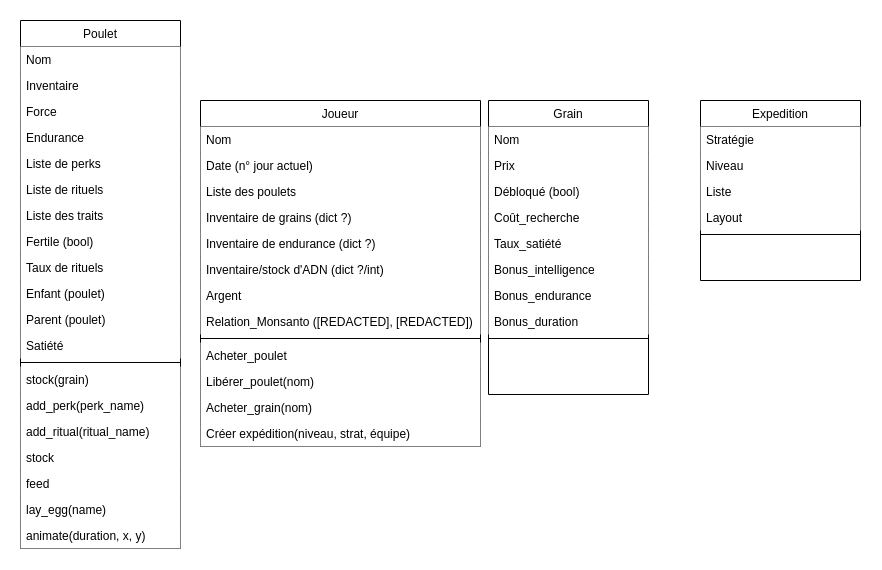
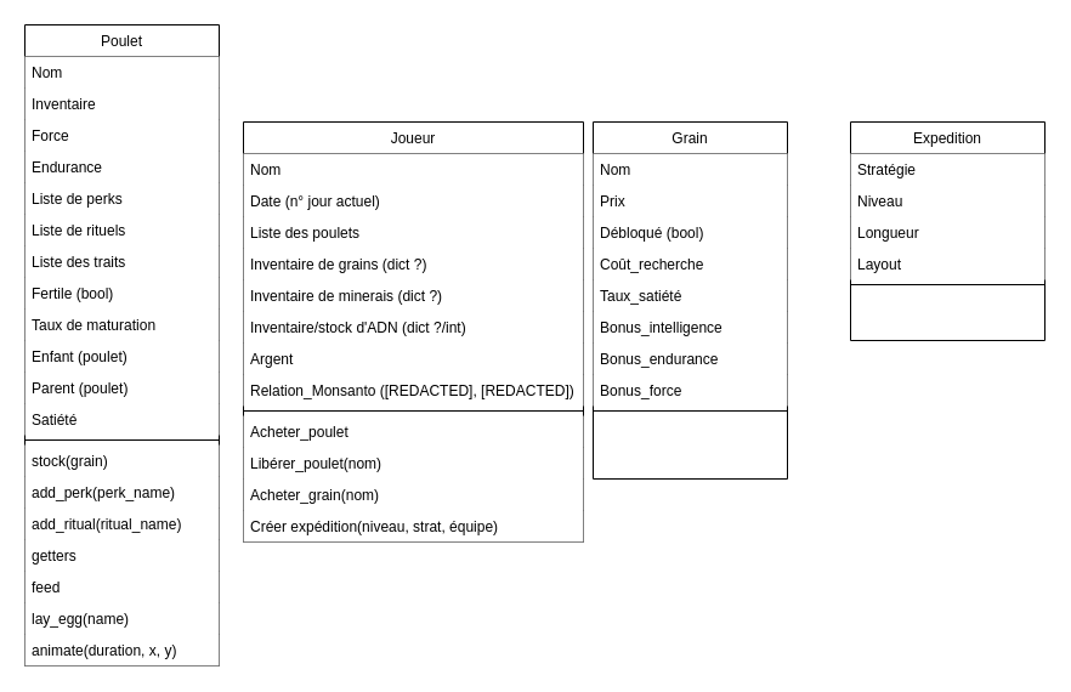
  <mxCell id="0" />
  <mxCell id="1" parent="0" />
  <mxCell id="2" value="Poulet" style="swimlane;fontStyle=0;align=center;verticalAlign=top;childLayout=stackLayout;horizontal=1;startSize=26;horizontalStack=0;resizeParent=1;resizeLast=0;collapsible=1;marginBottom=0;rounded=0;shadow=0;strokeWidth=1;labelBackgroundColor=#FFFFFF;" parent="1" vertex="1"><mxGeometry x="20" y="20" width="160" height="528" as="geometry"><mxRectangle x="230" y="140" width="160" height="26" as="alternateBounds" /></mxGeometry></mxCell>
  <mxCell id="3" value="Nom" style="text;align=left;verticalAlign=top;spacingLeft=4;spacingRight=4;overflow=hidden;rotatable=0;points=[[0,0.5],[1,0.5]];portConstraint=eastwest;labelBackgroundColor=#FFFFFF;fillColor=default;" parent="2" vertex="1"><mxGeometry y="26" width="160" height="26" as="geometry" /></mxCell>
  <mxCell id="4" value="Inventaire" style="text;align=left;verticalAlign=top;spacingLeft=4;spacingRight=4;overflow=hidden;rotatable=0;points=[[0,0.5],[1,0.5]];portConstraint=eastwest;rounded=0;shadow=0;html=0;labelBackgroundColor=#FFFFFF;fillColor=default;" parent="2" vertex="1"><mxGeometry y="52" width="160" height="26" as="geometry" /></mxCell>
  <mxCell id="5" value="Force" style="text;align=left;verticalAlign=top;spacingLeft=4;spacingRight=4;overflow=hidden;rotatable=0;points=[[0,0.5],[1,0.5]];portConstraint=eastwest;rounded=0;shadow=0;html=0;labelBackgroundColor=#FFFFFF;fillColor=default;" parent="2" vertex="1"><mxGeometry y="78" width="160" height="26" as="geometry" /></mxCell>
  <mxCell id="6" value="Endurance" style="text;align=left;verticalAlign=top;spacingLeft=4;spacingRight=4;overflow=hidden;rotatable=0;points=[[0,0.5],[1,0.5]];portConstraint=eastwest;rounded=0;shadow=0;html=0;labelBackgroundColor=#FFFFFF;fillColor=default;" vertex="1" parent="2"><mxGeometry y="104" width="160" height="26" as="geometry" /></mxCell>
  <mxCell id="7" value="Liste de perks" style="text;align=left;verticalAlign=top;spacingLeft=4;spacingRight=4;overflow=hidden;rotatable=0;points=[[0,0.5],[1,0.5]];portConstraint=eastwest;rounded=0;shadow=0;html=0;labelBackgroundColor=#FFFFFF;fillColor=default;" vertex="1" parent="2"><mxGeometry y="130" width="160" height="26" as="geometry" /></mxCell>
  <mxCell id="8" value="Liste de rituels" style="text;align=left;verticalAlign=top;spacingLeft=4;spacingRight=4;overflow=hidden;rotatable=0;points=[[0,0.5],[1,0.5]];portConstraint=eastwest;rounded=0;shadow=0;html=0;labelBackgroundColor=#FFFFFF;fillColor=default;" vertex="1" parent="2"><mxGeometry y="156" width="160" height="26" as="geometry" /></mxCell>
  <mxCell id="9" value="Liste des traits" style="text;align=left;verticalAlign=top;spacingLeft=4;spacingRight=4;overflow=hidden;rotatable=0;points=[[0,0.5],[1,0.5]];portConstraint=eastwest;rounded=0;shadow=0;html=0;labelBackgroundColor=#FFFFFF;fillColor=default;" vertex="1" parent="2"><mxGeometry y="182" width="160" height="26" as="geometry" /></mxCell>
  <mxCell id="10" value="Fertile (bool)" style="text;align=left;verticalAlign=top;spacingLeft=4;spacingRight=4;overflow=hidden;rotatable=0;points=[[0,0.5],[1,0.5]];portConstraint=eastwest;rounded=0;shadow=0;html=0;labelBackgroundColor=#FFFFFF;fillColor=default;" vertex="1" parent="2"><mxGeometry y="208" width="160" height="26" as="geometry" /></mxCell>
- <mxCell id="11" value="Taux de rituels" style="text;align=left;verticalAlign=top;spacingLeft=4;spacingRight=4;overflow=hidden;rotatable=0;points=[[0,0.5],[1,0.5]];portConstraint=eastwest;rounded=0;shadow=0;html=0;labelBackgroundColor=#FFFFFF;fillColor=default;" vertex="1" parent="2"><mxGeometry y="234" width="160" height="26" as="geometry" /></mxCell>
+ <mxCell id="11" value="Taux de maturation" style="text;align=left;verticalAlign=top;spacingLeft=4;spacingRight=4;overflow=hidden;rotatable=0;points=[[0,0.5],[1,0.5]];portConstraint=eastwest;rounded=0;shadow=0;html=0;labelBackgroundColor=#FFFFFF;fillColor=default;" vertex="1" parent="2"><mxGeometry y="234" width="160" height="26" as="geometry" /></mxCell>
  <mxCell id="12" value="Enfant (poulet)" style="text;align=left;verticalAlign=top;spacingLeft=4;spacingRight=4;overflow=hidden;rotatable=0;points=[[0,0.5],[1,0.5]];portConstraint=eastwest;rounded=0;shadow=0;html=0;labelBackgroundColor=#FFFFFF;fillColor=default;" vertex="1" parent="2"><mxGeometry y="260" width="160" height="26" as="geometry" /></mxCell>
  <mxCell id="13" value="Parent (poulet)" style="text;align=left;verticalAlign=top;spacingLeft=4;spacingRight=4;overflow=hidden;rotatable=0;points=[[0,0.5],[1,0.5]];portConstraint=eastwest;rounded=0;shadow=0;html=0;labelBackgroundColor=#FFFFFF;fillColor=default;" vertex="1" parent="2"><mxGeometry y="286" width="160" height="26" as="geometry" /></mxCell>
  <mxCell id="14" value="Satiété" style="text;align=left;verticalAlign=top;spacingLeft=4;spacingRight=4;overflow=hidden;rotatable=0;points=[[0,0.5],[1,0.5]];portConstraint=eastwest;labelBackgroundColor=#FFFFFF;fillColor=default;" vertex="1" parent="2"><mxGeometry y="312" width="160" height="26" as="geometry" /></mxCell>
  <mxCell id="15" value="" style="line;html=1;strokeWidth=1;align=left;verticalAlign=middle;spacingTop=-1;spacingLeft=3;spacingRight=3;rotatable=0;labelPosition=right;points=[];portConstraint=eastwest;labelBackgroundColor=#FFFFFF;" parent="2" vertex="1"><mxGeometry y="338" width="160" height="8" as="geometry" /></mxCell>
  <mxCell id="16" value="stock(grain)" style="text;align=left;verticalAlign=top;spacingLeft=4;spacingRight=4;overflow=hidden;rotatable=0;points=[[0,0.5],[1,0.5]];portConstraint=eastwest;labelBackgroundColor=#FFFFFF;fillColor=default;" parent="2" vertex="1"><mxGeometry y="346" width="160" height="26" as="geometry" /></mxCell>
  <mxCell id="17" value="add_perk(perk_name)" style="text;align=left;verticalAlign=top;spacingLeft=4;spacingRight=4;overflow=hidden;rotatable=0;points=[[0,0.5],[1,0.5]];portConstraint=eastwest;labelBackgroundColor=#FFFFFF;fillColor=default;" vertex="1" parent="2"><mxGeometry y="372" width="160" height="26" as="geometry" /></mxCell>
  <mxCell id="18" value="add_ritual(ritual_name)" style="text;align=left;verticalAlign=top;spacingLeft=4;spacingRight=4;overflow=hidden;rotatable=0;points=[[0,0.5],[1,0.5]];portConstraint=eastwest;labelBackgroundColor=#FFFFFF;fillColor=default;" vertex="1" parent="2"><mxGeometry y="398" width="160" height="26" as="geometry" /></mxCell>
- <mxCell id="19" value="stock" style="text;align=left;verticalAlign=top;spacingLeft=4;spacingRight=4;overflow=hidden;rotatable=0;points=[[0,0.5],[1,0.5]];portConstraint=eastwest;labelBackgroundColor=#FFFFFF;fillColor=default;" vertex="1" parent="2"><mxGeometry y="424" width="160" height="26" as="geometry" /></mxCell>
+ <mxCell id="19" value="getters" style="text;align=left;verticalAlign=top;spacingLeft=4;spacingRight=4;overflow=hidden;rotatable=0;points=[[0,0.5],[1,0.5]];portConstraint=eastwest;labelBackgroundColor=#FFFFFF;fillColor=default;" vertex="1" parent="2"><mxGeometry y="424" width="160" height="26" as="geometry" /></mxCell>
  <mxCell id="20" value="feed" style="text;align=left;verticalAlign=top;spacingLeft=4;spacingRight=4;overflow=hidden;rotatable=0;points=[[0,0.5],[1,0.5]];portConstraint=eastwest;labelBackgroundColor=#FFFFFF;fillColor=default;" vertex="1" parent="2"><mxGeometry y="450" width="160" height="26" as="geometry" /></mxCell>
  <mxCell id="21" value="lay_egg(name)" style="text;align=left;verticalAlign=top;spacingLeft=4;spacingRight=4;overflow=hidden;rotatable=0;points=[[0,0.5],[1,0.5]];portConstraint=eastwest;labelBackgroundColor=#FFFFFF;fillColor=default;" vertex="1" parent="2"><mxGeometry y="476" width="160" height="26" as="geometry" /></mxCell>
  <mxCell id="22" value="animate(duration, x, y)" style="text;align=left;verticalAlign=top;spacingLeft=4;spacingRight=4;overflow=hidden;rotatable=0;points=[[0,0.5],[1,0.5]];portConstraint=eastwest;labelBackgroundColor=#FFFFFF;fillColor=default;" vertex="1" parent="2"><mxGeometry y="502" width="160" height="26" as="geometry" /></mxCell>
  <mxCell id="23" value="Grain" style="swimlane;fontStyle=0;align=center;verticalAlign=top;childLayout=stackLayout;horizontal=1;startSize=26;horizontalStack=0;resizeParent=1;resizeLast=0;collapsible=1;marginBottom=0;rounded=0;shadow=0;strokeWidth=1;labelBackgroundColor=#FFFFFF;" parent="1" vertex="1"><mxGeometry x="488" y="100" width="160" height="294" as="geometry"><mxRectangle x="550" y="140" width="160" height="26" as="alternateBounds" /></mxGeometry></mxCell>
  <mxCell id="24" value="Nom" style="text;align=left;verticalAlign=top;spacingLeft=4;spacingRight=4;overflow=hidden;rotatable=0;points=[[0,0.5],[1,0.5]];portConstraint=eastwest;labelBackgroundColor=#FFFFFF;fillColor=default;" parent="23" vertex="1"><mxGeometry y="26" width="160" height="26" as="geometry" /></mxCell>
  <mxCell id="25" value="Prix" style="text;align=left;verticalAlign=top;spacingLeft=4;spacingRight=4;overflow=hidden;rotatable=0;points=[[0,0.5],[1,0.5]];portConstraint=eastwest;rounded=0;shadow=0;html=0;labelBackgroundColor=#FFFFFF;fillColor=default;" parent="23" vertex="1"><mxGeometry y="52" width="160" height="26" as="geometry" /></mxCell>
  <mxCell id="26" value="Débloqué (bool)" style="text;align=left;verticalAlign=top;spacingLeft=4;spacingRight=4;overflow=hidden;rotatable=0;points=[[0,0.5],[1,0.5]];portConstraint=eastwest;rounded=0;shadow=0;html=0;labelBackgroundColor=#FFFFFF;fillColor=default;" parent="23" vertex="1"><mxGeometry y="78" width="160" height="26" as="geometry" /></mxCell>
  <mxCell id="27" value="Coût_recherche" style="text;align=left;verticalAlign=top;spacingLeft=4;spacingRight=4;overflow=hidden;rotatable=0;points=[[0,0.5],[1,0.5]];portConstraint=eastwest;rounded=0;shadow=0;html=0;labelBackgroundColor=#FFFFFF;fillColor=default;" parent="23" vertex="1"><mxGeometry y="104" width="160" height="26" as="geometry" /></mxCell>
  <mxCell id="28" value="Taux_satiété" style="text;align=left;verticalAlign=top;spacingLeft=4;spacingRight=4;overflow=hidden;rotatable=0;points=[[0,0.5],[1,0.5]];portConstraint=eastwest;rounded=0;shadow=0;html=0;labelBackgroundColor=#FFFFFF;fillColor=default;" parent="23" vertex="1"><mxGeometry y="130" width="160" height="26" as="geometry" /></mxCell>
  <mxCell id="29" value="Bonus_intelligence" style="text;align=left;verticalAlign=top;spacingLeft=4;spacingRight=4;overflow=hidden;rotatable=0;points=[[0,0.5],[1,0.5]];portConstraint=eastwest;labelBackgroundColor=#FFFFFF;fillColor=default;" vertex="1" parent="23"><mxGeometry y="156" width="160" height="26" as="geometry" /></mxCell>
  <mxCell id="30" value="Bonus_endurance" style="text;align=left;verticalAlign=top;spacingLeft=4;spacingRight=4;overflow=hidden;rotatable=0;points=[[0,0.5],[1,0.5]];portConstraint=eastwest;labelBackgroundColor=#FFFFFF;fillColor=default;" vertex="1" parent="23"><mxGeometry y="182" width="160" height="26" as="geometry" /></mxCell>
- <mxCell id="31" value="Bonus_duration" style="text;align=left;verticalAlign=top;spacingLeft=4;spacingRight=4;overflow=hidden;rotatable=0;points=[[0,0.5],[1,0.5]];portConstraint=eastwest;labelBackgroundColor=#FFFFFF;fillColor=default;" vertex="1" parent="23"><mxGeometry y="208" width="160" height="26" as="geometry" /></mxCell>
+ <mxCell id="31" value="Bonus_force" style="text;align=left;verticalAlign=top;spacingLeft=4;spacingRight=4;overflow=hidden;rotatable=0;points=[[0,0.5],[1,0.5]];portConstraint=eastwest;labelBackgroundColor=#FFFFFF;fillColor=default;" vertex="1" parent="23"><mxGeometry y="208" width="160" height="26" as="geometry" /></mxCell>
  <mxCell id="32" value="" style="line;html=1;strokeWidth=1;align=left;verticalAlign=middle;spacingTop=-1;spacingLeft=3;spacingRight=3;rotatable=0;labelPosition=right;points=[];portConstraint=eastwest;labelBackgroundColor=#FFFFFF;" parent="23" vertex="1"><mxGeometry y="234" width="160" height="8" as="geometry" /></mxCell>
  <mxCell id="33" value="Joueur" style="swimlane;fontStyle=0;align=center;verticalAlign=top;childLayout=stackLayout;horizontal=1;startSize=26;horizontalStack=0;resizeParent=1;resizeLast=0;collapsible=1;marginBottom=0;rounded=0;shadow=0;strokeWidth=1;labelBackgroundColor=#FFFFFF;" vertex="1" parent="1"><mxGeometry x="200" y="100" width="280" height="346" as="geometry"><mxRectangle x="550" y="140" width="160" height="26" as="alternateBounds" /></mxGeometry></mxCell>
  <mxCell id="34" value="Nom" style="text;align=left;verticalAlign=top;spacingLeft=4;spacingRight=4;overflow=hidden;rotatable=0;points=[[0,0.5],[1,0.5]];portConstraint=eastwest;labelBackgroundColor=#FFFFFF;fillColor=default;" vertex="1" parent="33"><mxGeometry y="26" width="280" height="26" as="geometry" /></mxCell>
  <mxCell id="35" value="Date (n° jour actuel)" style="text;align=left;verticalAlign=top;spacingLeft=4;spacingRight=4;overflow=hidden;rotatable=0;points=[[0,0.5],[1,0.5]];portConstraint=eastwest;rounded=0;shadow=0;html=0;labelBackgroundColor=#FFFFFF;fillColor=default;" vertex="1" parent="33"><mxGeometry y="52" width="280" height="26" as="geometry" /></mxCell>
  <mxCell id="36" value="Liste des poulets" style="text;align=left;verticalAlign=top;spacingLeft=4;spacingRight=4;overflow=hidden;rotatable=0;points=[[0,0.5],[1,0.5]];portConstraint=eastwest;rounded=0;shadow=0;html=0;labelBackgroundColor=#FFFFFF;fillColor=default;" vertex="1" parent="33"><mxGeometry y="78" width="280" height="26" as="geometry" /></mxCell>
  <mxCell id="37" value="Inventaire de grains (dict ?)" style="text;align=left;verticalAlign=top;spacingLeft=4;spacingRight=4;overflow=hidden;rotatable=0;points=[[0,0.5],[1,0.5]];portConstraint=eastwest;rounded=0;shadow=0;html=0;labelBackgroundColor=#FFFFFF;fillColor=default;" vertex="1" parent="33"><mxGeometry y="104" width="280" height="26" as="geometry" /></mxCell>
- <mxCell id="38" value="Inventaire de endurance (dict ?)" style="text;align=left;verticalAlign=top;spacingLeft=4;spacingRight=4;overflow=hidden;rotatable=0;points=[[0,0.5],[1,0.5]];portConstraint=eastwest;rounded=0;shadow=0;html=0;labelBackgroundColor=#FFFFFF;fillColor=default;" vertex="1" parent="33"><mxGeometry y="130" width="280" height="26" as="geometry" /></mxCell>
+ <mxCell id="38" value="Inventaire de minerais (dict ?)" style="text;align=left;verticalAlign=top;spacingLeft=4;spacingRight=4;overflow=hidden;rotatable=0;points=[[0,0.5],[1,0.5]];portConstraint=eastwest;rounded=0;shadow=0;html=0;labelBackgroundColor=#FFFFFF;fillColor=default;" vertex="1" parent="33"><mxGeometry y="130" width="280" height="26" as="geometry" /></mxCell>
  <mxCell id="39" value="Inventaire/stock d'ADN (dict ?/int)" style="text;align=left;verticalAlign=top;spacingLeft=4;spacingRight=4;overflow=hidden;rotatable=0;points=[[0,0.5],[1,0.5]];portConstraint=eastwest;rounded=0;shadow=0;html=0;labelBackgroundColor=#FFFFFF;fillColor=default;" vertex="1" parent="33"><mxGeometry y="156" width="280" height="26" as="geometry" /></mxCell>
  <mxCell id="40" value="Argent" style="text;align=left;verticalAlign=top;spacingLeft=4;spacingRight=4;overflow=hidden;rotatable=0;points=[[0,0.5],[1,0.5]];portConstraint=eastwest;labelBackgroundColor=#FFFFFF;fillColor=default;" vertex="1" parent="33"><mxGeometry y="182" width="280" height="26" as="geometry" /></mxCell>
  <mxCell id="41" value="Relation_Monsanto ([REDACTED], [REDACTED])" style="text;align=left;verticalAlign=top;spacingLeft=4;spacingRight=4;overflow=hidden;rotatable=0;points=[[0,0.5],[1,0.5]];portConstraint=eastwest;labelBackgroundColor=#FFFFFF;fillColor=default;" vertex="1" parent="33"><mxGeometry y="208" width="280" height="26" as="geometry" /></mxCell>
  <mxCell id="42" value="" style="line;html=1;strokeWidth=1;align=left;verticalAlign=middle;spacingTop=-1;spacingLeft=3;spacingRight=3;rotatable=0;labelPosition=right;points=[];portConstraint=eastwest;labelBackgroundColor=#FFFFFF;" vertex="1" parent="33"><mxGeometry y="234" width="280" height="8" as="geometry" /></mxCell>
  <mxCell id="43" value="Acheter_poulet" style="text;align=left;verticalAlign=top;spacingLeft=4;spacingRight=4;overflow=hidden;rotatable=0;points=[[0,0.5],[1,0.5]];portConstraint=eastwest;labelBackgroundColor=#FFFFFF;fillColor=default;" vertex="1" parent="33"><mxGeometry y="242" width="280" height="26" as="geometry" /></mxCell>
  <mxCell id="44" value="Libérer_poulet(nom)" style="text;align=left;verticalAlign=top;spacingLeft=4;spacingRight=4;overflow=hidden;rotatable=0;points=[[0,0.5],[1,0.5]];portConstraint=eastwest;labelBackgroundColor=#FFFFFF;fillColor=default;" vertex="1" parent="33"><mxGeometry y="268" width="280" height="26" as="geometry" /></mxCell>
  <mxCell id="45" value="Acheter_grain(nom)" style="text;align=left;verticalAlign=top;spacingLeft=4;spacingRight=4;overflow=hidden;rotatable=0;points=[[0,0.5],[1,0.5]];portConstraint=eastwest;labelBackgroundColor=#FFFFFF;fillColor=default;" vertex="1" parent="33"><mxGeometry y="294" width="280" height="26" as="geometry" /></mxCell>
  <mxCell id="46" value="Créer expédition(niveau, strat, équipe)" style="text;align=left;verticalAlign=top;spacingLeft=4;spacingRight=4;overflow=hidden;rotatable=0;points=[[0,0.5],[1,0.5]];portConstraint=eastwest;labelBackgroundColor=#FFFFFF;fillColor=default;" vertex="1" parent="33"><mxGeometry y="320" width="280" height="26" as="geometry" /></mxCell>
  <mxCell id="47" value="Expedition" style="swimlane;fontStyle=0;align=center;verticalAlign=top;childLayout=stackLayout;horizontal=1;startSize=26;horizontalStack=0;resizeParent=1;resizeLast=0;collapsible=1;marginBottom=0;rounded=0;shadow=0;strokeWidth=1;labelBackgroundColor=#FFFFFF;" vertex="1" parent="1"><mxGeometry x="700" y="100" width="160" height="180" as="geometry"><mxRectangle x="550" y="140" width="160" height="26" as="alternateBounds" /></mxGeometry></mxCell>
  <mxCell id="48" value="Stratégie" style="text;align=left;verticalAlign=top;spacingLeft=4;spacingRight=4;overflow=hidden;rotatable=0;points=[[0,0.5],[1,0.5]];portConstraint=eastwest;rounded=0;shadow=0;html=0;labelBackgroundColor=#FFFFFF;fillColor=default;" vertex="1" parent="47"><mxGeometry y="26" width="160" height="26" as="geometry" /></mxCell>
  <mxCell id="49" value="Niveau" style="text;align=left;verticalAlign=top;spacingLeft=4;spacingRight=4;overflow=hidden;rotatable=0;points=[[0,0.5],[1,0.5]];portConstraint=eastwest;rounded=0;shadow=0;html=0;labelBackgroundColor=#FFFFFF;fillColor=default;" vertex="1" parent="47"><mxGeometry y="52" width="160" height="26" as="geometry" /></mxCell>
- <mxCell id="50" value="Liste" style="text;align=left;verticalAlign=top;spacingLeft=4;spacingRight=4;overflow=hidden;rotatable=0;points=[[0,0.5],[1,0.5]];portConstraint=eastwest;rounded=0;shadow=0;html=0;labelBackgroundColor=#FFFFFF;fillColor=default;" vertex="1" parent="47"><mxGeometry y="78" width="160" height="26" as="geometry" /></mxCell>
+ <mxCell id="50" value="Longueur" style="text;align=left;verticalAlign=top;spacingLeft=4;spacingRight=4;overflow=hidden;rotatable=0;points=[[0,0.5],[1,0.5]];portConstraint=eastwest;rounded=0;shadow=0;html=0;labelBackgroundColor=#FFFFFF;fillColor=default;" vertex="1" parent="47"><mxGeometry y="78" width="160" height="26" as="geometry" /></mxCell>
  <mxCell id="51" value="Layout" style="text;align=left;verticalAlign=top;spacingLeft=4;spacingRight=4;overflow=hidden;rotatable=0;points=[[0,0.5],[1,0.5]];portConstraint=eastwest;rounded=0;shadow=0;html=0;labelBackgroundColor=#FFFFFF;fillColor=default;" vertex="1" parent="47"><mxGeometry y="104" width="160" height="26" as="geometry" /></mxCell>
  <mxCell id="52" value="" style="line;html=1;strokeWidth=1;align=left;verticalAlign=middle;spacingTop=-1;spacingLeft=3;spacingRight=3;rotatable=0;labelPosition=right;points=[];portConstraint=eastwest;labelBackgroundColor=#FFFFFF;" vertex="1" parent="47"><mxGeometry y="130" width="160" height="8" as="geometry" /></mxCell>
